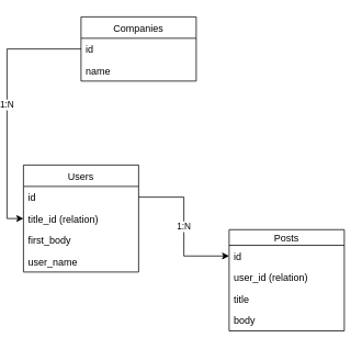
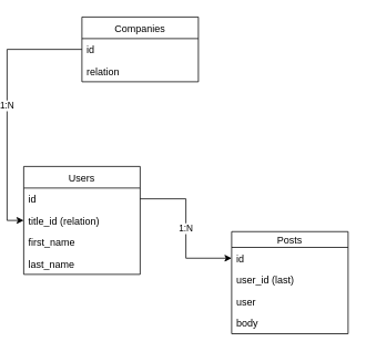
  <mxCell id="0" />
  <mxCell id="1" parent="0" />
  <mxCell id="2" value="Users" style="swimlane;fontStyle=0;childLayout=stackLayout;horizontal=1;startSize=26;fillColor=none;horizontalStack=0;resizeParent=1;resizeParentMax=0;resizeLast=0;collapsible=1;marginBottom=0;" vertex="1" parent="1"><mxGeometry x="20" y="200" width="140" height="130" as="geometry" /></mxCell>
  <mxCell id="3" value="id" style="text;strokeColor=none;fillColor=none;align=left;verticalAlign=top;spacingLeft=4;spacingRight=4;overflow=hidden;rotatable=0;points=[[0,0.5],[1,0.5]];portConstraint=eastwest;" vertex="1" parent="2"><mxGeometry y="26" width="140" height="26" as="geometry" /></mxCell>
  <mxCell id="4" value="title_id (relation)" style="text;strokeColor=none;fillColor=none;align=left;verticalAlign=top;spacingLeft=4;spacingRight=4;overflow=hidden;rotatable=0;points=[[0,0.5],[1,0.5]];portConstraint=eastwest;" vertex="1" parent="2"><mxGeometry y="52" width="140" height="26" as="geometry" /></mxCell>
- <mxCell id="5" value="first_body" style="text;strokeColor=none;fillColor=none;align=left;verticalAlign=top;spacingLeft=4;spacingRight=4;overflow=hidden;rotatable=0;points=[[0,0.5],[1,0.5]];portConstraint=eastwest;" vertex="1" parent="2"><mxGeometry y="78" width="140" height="26" as="geometry" /></mxCell>
- <mxCell id="6" value="user_name" style="text;strokeColor=none;fillColor=none;align=left;verticalAlign=top;spacingLeft=4;spacingRight=4;overflow=hidden;rotatable=0;points=[[0,0.5],[1,0.5]];portConstraint=eastwest;" vertex="1" parent="2"><mxGeometry y="104" width="140" height="26" as="geometry" /></mxCell>
+ <mxCell id="5" value="first_name" style="text;strokeColor=none;fillColor=none;align=left;verticalAlign=top;spacingLeft=4;spacingRight=4;overflow=hidden;rotatable=0;points=[[0,0.5],[1,0.5]];portConstraint=eastwest;" vertex="1" parent="2"><mxGeometry y="78" width="140" height="26" as="geometry" /></mxCell>
+ <mxCell id="6" value="last_name" style="text;strokeColor=none;fillColor=none;align=left;verticalAlign=top;spacingLeft=4;spacingRight=4;overflow=hidden;rotatable=0;points=[[0,0.5],[1,0.5]];portConstraint=eastwest;" vertex="1" parent="2"><mxGeometry y="104" width="140" height="26" as="geometry" /></mxCell>
  <mxCell id="7" value="Companies" style="swimlane;fontStyle=0;childLayout=stackLayout;horizontal=1;startSize=26;fillColor=none;horizontalStack=0;resizeParent=1;resizeParentMax=0;resizeLast=0;collapsible=1;marginBottom=0;" vertex="1" parent="1"><mxGeometry x="90" y="20" width="140" height="78" as="geometry" /></mxCell>
  <mxCell id="8" value="id" style="text;strokeColor=none;fillColor=none;align=left;verticalAlign=top;spacingLeft=4;spacingRight=4;overflow=hidden;rotatable=0;points=[[0,0.5],[1,0.5]];portConstraint=eastwest;" vertex="1" parent="7"><mxGeometry y="26" width="140" height="26" as="geometry" /></mxCell>
- <mxCell id="9" value="name" style="text;strokeColor=none;fillColor=none;align=left;verticalAlign=top;spacingLeft=4;spacingRight=4;overflow=hidden;rotatable=0;points=[[0,0.5],[1,0.5]];portConstraint=eastwest;" vertex="1" parent="7"><mxGeometry y="52" width="140" height="26" as="geometry" /></mxCell>
+ <mxCell id="9" value="relation" style="text;strokeColor=none;fillColor=none;align=left;verticalAlign=top;spacingLeft=4;spacingRight=4;overflow=hidden;rotatable=0;points=[[0,0.5],[1,0.5]];portConstraint=eastwest;" vertex="1" parent="7"><mxGeometry y="52" width="140" height="26" as="geometry" /></mxCell>
  <mxCell id="10" value="Posts" style="swimlane;fontStyle=0;childLayout=stackLayout;horizontal=1;startSize=19;fillColor=none;horizontalStack=0;resizeParent=1;resizeParentMax=0;resizeLast=0;collapsible=1;marginBottom=0;" vertex="1" parent="1"><mxGeometry x="270" y="278.5" width="140" height="123" as="geometry" /></mxCell>
  <mxCell id="11" value="id" style="text;strokeColor=none;fillColor=none;align=left;verticalAlign=top;spacingLeft=4;spacingRight=4;overflow=hidden;rotatable=0;points=[[0,0.5],[1,0.5]];portConstraint=eastwest;" vertex="1" parent="10"><mxGeometry y="19" width="140" height="26" as="geometry" /></mxCell>
- <mxCell id="12" value="user_id (relation)" style="text;strokeColor=none;fillColor=none;align=left;verticalAlign=top;spacingLeft=4;spacingRight=4;overflow=hidden;rotatable=0;points=[[0,0.5],[1,0.5]];portConstraint=eastwest;" vertex="1" parent="10"><mxGeometry y="45" width="140" height="26" as="geometry" /></mxCell>
- <mxCell id="13" value="title" style="text;strokeColor=none;fillColor=none;align=left;verticalAlign=top;spacingLeft=4;spacingRight=4;overflow=hidden;rotatable=0;points=[[0,0.5],[1,0.5]];portConstraint=eastwest;" vertex="1" parent="10"><mxGeometry y="71" width="140" height="26" as="geometry" /></mxCell>
+ <mxCell id="12" value="user_id (last)" style="text;strokeColor=none;fillColor=none;align=left;verticalAlign=top;spacingLeft=4;spacingRight=4;overflow=hidden;rotatable=0;points=[[0,0.5],[1,0.5]];portConstraint=eastwest;" vertex="1" parent="10"><mxGeometry y="45" width="140" height="26" as="geometry" /></mxCell>
+ <mxCell id="13" value="user" style="text;strokeColor=none;fillColor=none;align=left;verticalAlign=top;spacingLeft=4;spacingRight=4;overflow=hidden;rotatable=0;points=[[0,0.5],[1,0.5]];portConstraint=eastwest;" vertex="1" parent="10"><mxGeometry y="71" width="140" height="26" as="geometry" /></mxCell>
  <mxCell id="14" value="body" style="text;strokeColor=none;fillColor=none;align=left;verticalAlign=top;spacingLeft=4;spacingRight=4;overflow=hidden;rotatable=0;points=[[0,0.5],[1,0.5]];portConstraint=eastwest;" vertex="1" parent="10"><mxGeometry y="97" width="140" height="26" as="geometry" /></mxCell>
  <mxCell id="15" value="1:N" style="edgeStyle=orthogonalEdgeStyle;rounded=0;orthogonalLoop=1;jettySize=auto;html=1;" edge="1" parent="1" source="3" target="11"><mxGeometry relative="1" as="geometry" /></mxCell>
  <mxCell id="16" value="1:N" style="edgeStyle=orthogonalEdgeStyle;rounded=0;orthogonalLoop=1;jettySize=auto;html=1;entryX=0;entryY=0.5;entryDx=0;entryDy=0;" edge="1" parent="1" source="8" target="4"><mxGeometry relative="1" as="geometry" /></mxCell>
